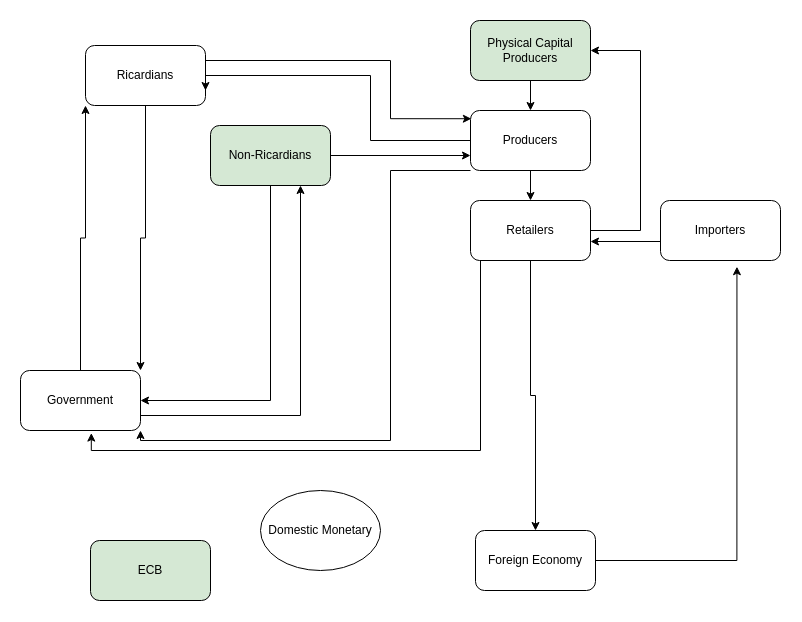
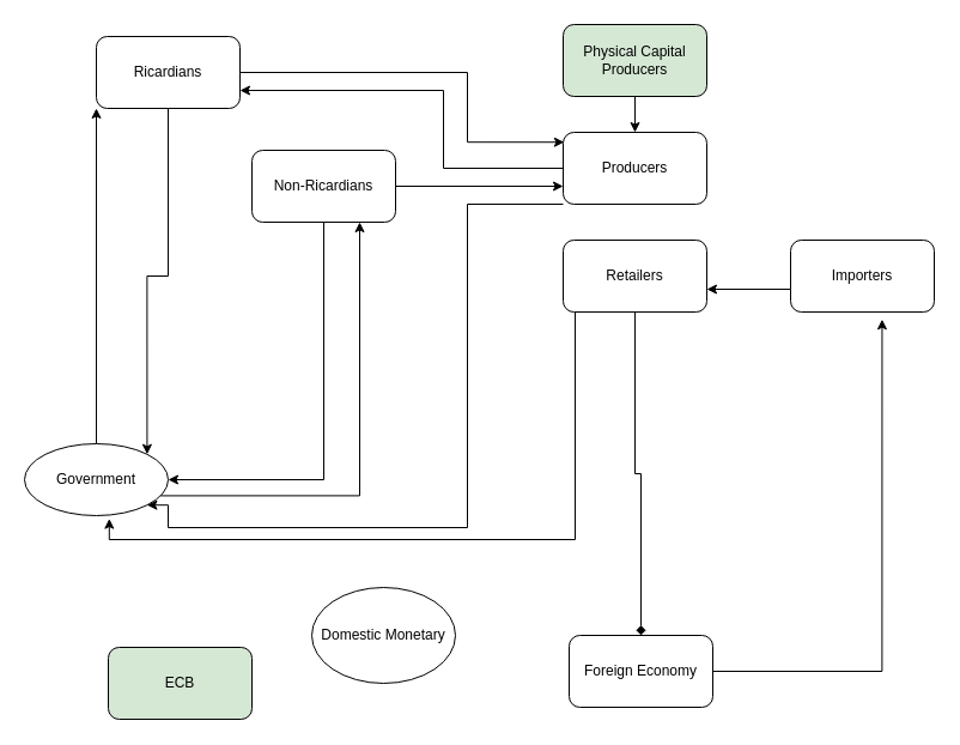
  <mxCell id="0" />
  <mxCell id="1" parent="0" />
  <mxCell id="2" value="" style="edgeStyle=orthogonalEdgeStyle;rounded=0;orthogonalLoop=1;jettySize=auto;html=1;" edge="1" parent="1" source="3" target="13"><mxGeometry relative="1" as="geometry" /></mxCell>
  <mxCell id="3" value="Physical Capital Producers" style="rounded=1;whiteSpace=wrap;html=1;fillColor=#d5e8d4;" vertex="1" parent="1"><mxGeometry x="470" y="20" width="120" height="60" as="geometry" /></mxCell>
  <mxCell id="4" style="edgeStyle=orthogonalEdgeStyle;rounded=0;orthogonalLoop=1;jettySize=auto;html=1;entryX=0.007;entryY=0.137;entryDx=0;entryDy=0;entryPerimeter=0;" edge="1" parent="1" source="6" target="13"><mxGeometry relative="1" as="geometry"><Array as="points"><mxPoint x="390" y="60" /><mxPoint x="390" y="118" /></Array></mxGeometry></mxCell>
  <mxCell id="5" style="edgeStyle=orthogonalEdgeStyle;rounded=0;orthogonalLoop=1;jettySize=auto;html=1;entryX=1;entryY=0;entryDx=0;entryDy=0;" edge="1" parent="1" source="6" target="25"><mxGeometry relative="1" as="geometry" /></mxCell>
- <mxCell id="6" value="Ricardians" style="rounded=1;whiteSpace=wrap;html=1;" vertex="1" parent="1"><mxGeometry x="85" y="45" width="120" height="60" as="geometry" /></mxCell>
+ <mxCell id="6" value="Ricardians" style="rounded=1;whiteSpace=wrap;html=1;" vertex="1" parent="1"><mxGeometry x="80" y="30" width="120" height="60" as="geometry" /></mxCell>
  <mxCell id="7" style="edgeStyle=orthogonalEdgeStyle;rounded=0;orthogonalLoop=1;jettySize=auto;html=1;entryX=0;entryY=0.75;entryDx=0;entryDy=0;" edge="1" parent="1" source="9" target="13"><mxGeometry relative="1" as="geometry" /></mxCell>
  <mxCell id="8" style="edgeStyle=orthogonalEdgeStyle;rounded=0;orthogonalLoop=1;jettySize=auto;html=1;entryX=1;entryY=0.5;entryDx=0;entryDy=0;" edge="1" parent="1" source="9" target="25"><mxGeometry relative="1" as="geometry"><Array as="points"><mxPoint x="270" y="400" /></Array></mxGeometry></mxCell>
- <mxCell id="9" value="Non-Ricardians" style="rounded=1;whiteSpace=wrap;html=1;fillColor=#d5e8d4;" vertex="1" parent="1"><mxGeometry x="210" y="125" width="120" height="60" as="geometry" /></mxCell>
- <mxCell id="10" style="edgeStyle=orthogonalEdgeStyle;rounded=0;orthogonalLoop=1;jettySize=auto;html=1;entryX=0.5;entryY=0;entryDx=0;entryDy=0;" edge="1" parent="1" source="13" target="17"><mxGeometry relative="1" as="geometry" /></mxCell>
+ <mxCell id="9" value="Non-Ricardians" style="rounded=1;whiteSpace=wrap;html=1;" vertex="1" parent="1"><mxGeometry x="210" y="125" width="120" height="60" as="geometry" /></mxCell>
  <mxCell id="11" style="edgeStyle=orthogonalEdgeStyle;rounded=0;orthogonalLoop=1;jettySize=auto;html=1;entryX=1;entryY=0.75;entryDx=0;entryDy=0;" edge="1" parent="1" source="13" target="6"><mxGeometry relative="1" as="geometry"><Array as="points"><mxPoint x="370" y="140" /><mxPoint x="370" y="75" /></Array></mxGeometry></mxCell>
  <mxCell id="12" style="edgeStyle=orthogonalEdgeStyle;rounded=0;orthogonalLoop=1;jettySize=auto;html=1;entryX=1;entryY=1;entryDx=0;entryDy=0;" edge="1" parent="1" source="13" target="25"><mxGeometry relative="1" as="geometry"><Array as="points"><mxPoint x="390" y="170" /><mxPoint x="390" y="440" /><mxPoint x="140" y="440" /></Array></mxGeometry></mxCell>
  <mxCell id="13" value="Producers" style="rounded=1;whiteSpace=wrap;html=1;" vertex="1" parent="1"><mxGeometry x="470" y="110" width="120" height="60" as="geometry" /></mxCell>
- <mxCell id="14" style="edgeStyle=orthogonalEdgeStyle;rounded=0;orthogonalLoop=1;jettySize=auto;html=1;" edge="1" parent="1" source="17" target="22"><mxGeometry relative="1" as="geometry" /></mxCell>
- <mxCell id="15" style="edgeStyle=orthogonalEdgeStyle;rounded=0;orthogonalLoop=1;jettySize=auto;html=1;entryX=1;entryY=0.5;entryDx=0;entryDy=0;" edge="1" parent="1" source="17" target="3"><mxGeometry relative="1" as="geometry"><Array as="points"><mxPoint x="640" y="230" /><mxPoint x="640" y="50" /></Array></mxGeometry></mxCell>
+ <mxCell id="14" style="edgeStyle=orthogonalEdgeStyle;rounded=0;orthogonalLoop=1;jettySize=auto;html=1;endArrow=diamond;" edge="1" parent="1" source="17" target="22"><mxGeometry relative="1" as="geometry" /></mxCell>
  <mxCell id="16" style="edgeStyle=orthogonalEdgeStyle;rounded=0;orthogonalLoop=1;jettySize=auto;html=1;entryX=0.59;entryY=1.043;entryDx=0;entryDy=0;entryPerimeter=0;" edge="1" parent="1" source="17" target="25"><mxGeometry relative="1" as="geometry"><Array as="points"><mxPoint x="480" y="450" /><mxPoint x="91" y="450" /></Array></mxGeometry></mxCell>
  <mxCell id="17" value="Retailers" style="rounded=1;whiteSpace=wrap;html=1;" vertex="1" parent="1"><mxGeometry x="470" y="200" width="120" height="60" as="geometry" /></mxCell>
  <mxCell id="18" style="edgeStyle=orthogonalEdgeStyle;rounded=0;orthogonalLoop=1;jettySize=auto;html=1;entryX=1;entryY=0.5;entryDx=0;entryDy=0;" edge="1" parent="1"><mxGeometry relative="1" as="geometry"><mxPoint x="660" y="241" as="sourcePoint" /><mxPoint x="590" y="241" as="targetPoint" /></mxGeometry></mxCell>
  <mxCell id="19" value="Importers" style="rounded=1;whiteSpace=wrap;html=1;" vertex="1" parent="1"><mxGeometry x="660" y="200" width="120" height="60" as="geometry" /></mxCell>
  <mxCell id="20" value="ECB" style="rounded=1;whiteSpace=wrap;html=1;fillColor=#d5e8d4;" vertex="1" parent="1"><mxGeometry x="90" y="540" width="120" height="60" as="geometry" /></mxCell>
  <mxCell id="21" style="edgeStyle=orthogonalEdgeStyle;rounded=0;orthogonalLoop=1;jettySize=auto;html=1;entryX=0.637;entryY=1.103;entryDx=0;entryDy=0;entryPerimeter=0;" edge="1" parent="1" source="22" target="19"><mxGeometry relative="1" as="geometry" /></mxCell>
  <mxCell id="22" value="Foreign Economy" style="rounded=1;whiteSpace=wrap;html=1;" vertex="1" parent="1"><mxGeometry x="475" y="530" width="120" height="60" as="geometry" /></mxCell>
  <mxCell id="23" style="edgeStyle=orthogonalEdgeStyle;rounded=0;orthogonalLoop=1;jettySize=auto;html=1;entryX=0.75;entryY=1;entryDx=0;entryDy=0;exitX=1;exitY=0.75;exitDx=0;exitDy=0;" edge="1" parent="1" source="25" target="9"><mxGeometry relative="1" as="geometry"><mxPoint x="180" y="200" as="targetPoint" /></mxGeometry></mxCell>
  <mxCell id="24" style="edgeStyle=orthogonalEdgeStyle;rounded=0;orthogonalLoop=1;jettySize=auto;html=1;entryX=0;entryY=1;entryDx=0;entryDy=0;" edge="1" parent="1" source="25" target="6"><mxGeometry relative="1" as="geometry" /></mxCell>
- <mxCell id="25" value="Government" style="rounded=1;whiteSpace=wrap;html=1;" vertex="1" parent="1"><mxGeometry x="20" y="370" width="120" height="60" as="geometry" /></mxCell>
+ <mxCell id="25" value="Government" style="ellipse;whiteSpace=wrap;html=1;" vertex="1" parent="1"><mxGeometry x="20" y="370" width="120" height="60" as="geometry" /></mxCell>
  <mxCell id="26" value="Domestic Monetary" style="ellipse;whiteSpace=wrap;html=1;" vertex="1" parent="1"><mxGeometry x="260" y="490" width="120" height="80" as="geometry" /></mxCell>
